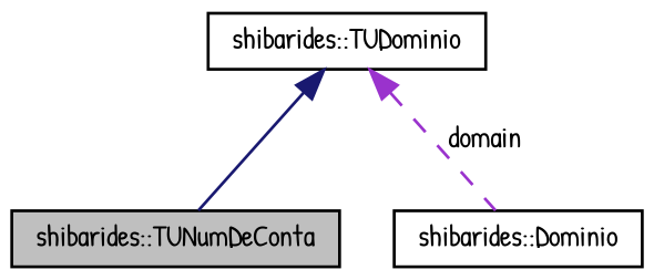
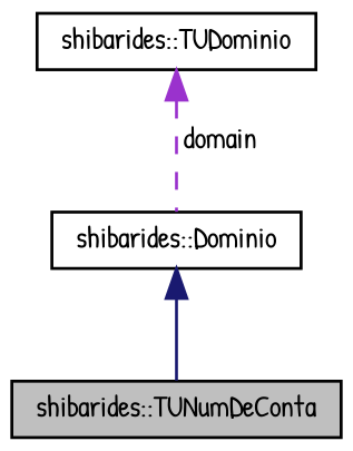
  digraph {
    fontname="Patrick Hand"
    node [color=black fillcolor=white fontname="Patrick Hand" fontsize=10 shape=record style=filled]
    edge [dir=back fontname="Patrick Hand" fontsize=10 labelfontname=Helvetica labelfontsize=10]
    n1 [fillcolor=grey75 fontcolor=black height=0.2 label="shibarides::TUNumDeConta" width=0.4]
    n2 [height=0.2 label="shibarides::TUDominio" width=0.4]
    n3 [height=0.2 label="shibarides::Dominio" width=0.4]
-   n2 -> n1 [color=midnightblue style=solid]
+   n3 -> n1 [color=midnightblue style=solid]
    n2 -> n3 [color=darkorchid3 label=" domain" style=dashed]
  }
